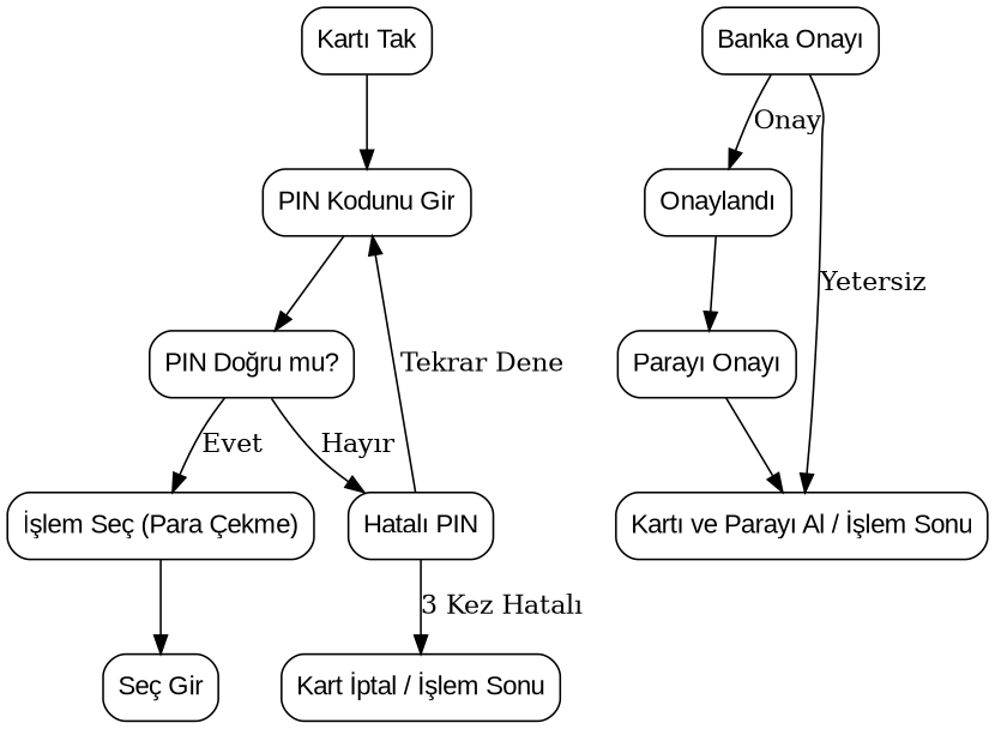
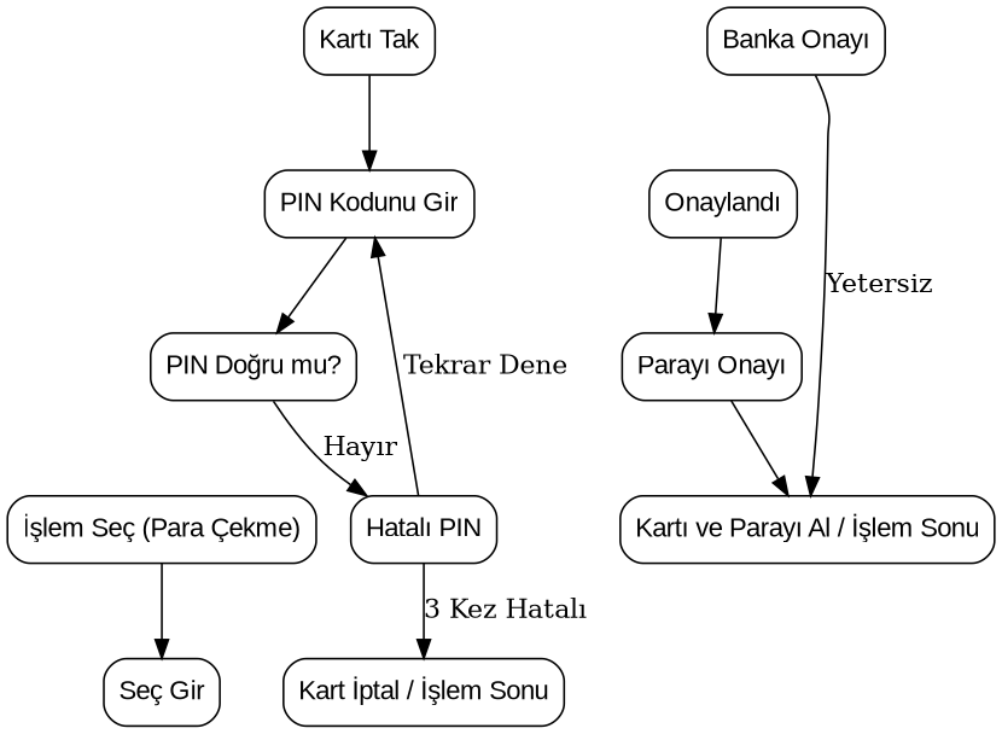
  digraph {
    rankdir=TB
    node [fontname=Arial shape=rectangle style=rounded]
    n1 [label="Kartı Tak"]
    n2 [label="PIN Kodunu Gir"]
    n3 [label="PIN Doğru mu?"]
    n4 [label="Hatalı PIN"]
    n5 [label="İşlem Seç (Para Çekme)"]
    n6 [label="Kart İptal / İşlem Sonu"]
    n7 [label="Seç Gir"]
    n8 [label="Banka Onayı"]
    n9 [label="Onaylandı"]
    n10 [label="Kartı ve Parayı Al / İşlem Sonu"]
    n11 [label="Parayı Onayı"]
    n1 -> n2
    n2 -> n3
    n3 -> n4 [label="Hayır"]
-   n3 -> n5 [label=Evet]
    n4 -> n2 [label="Tekrar Dene"]
    n4 -> n6 [label="3 Kez Hatalı"]
    n5 -> n7
-   n8 -> n9 [label=Onay]
    n8 -> n10 [label=Yetersiz]
    n9 -> n11
    n11 -> n10
  }
